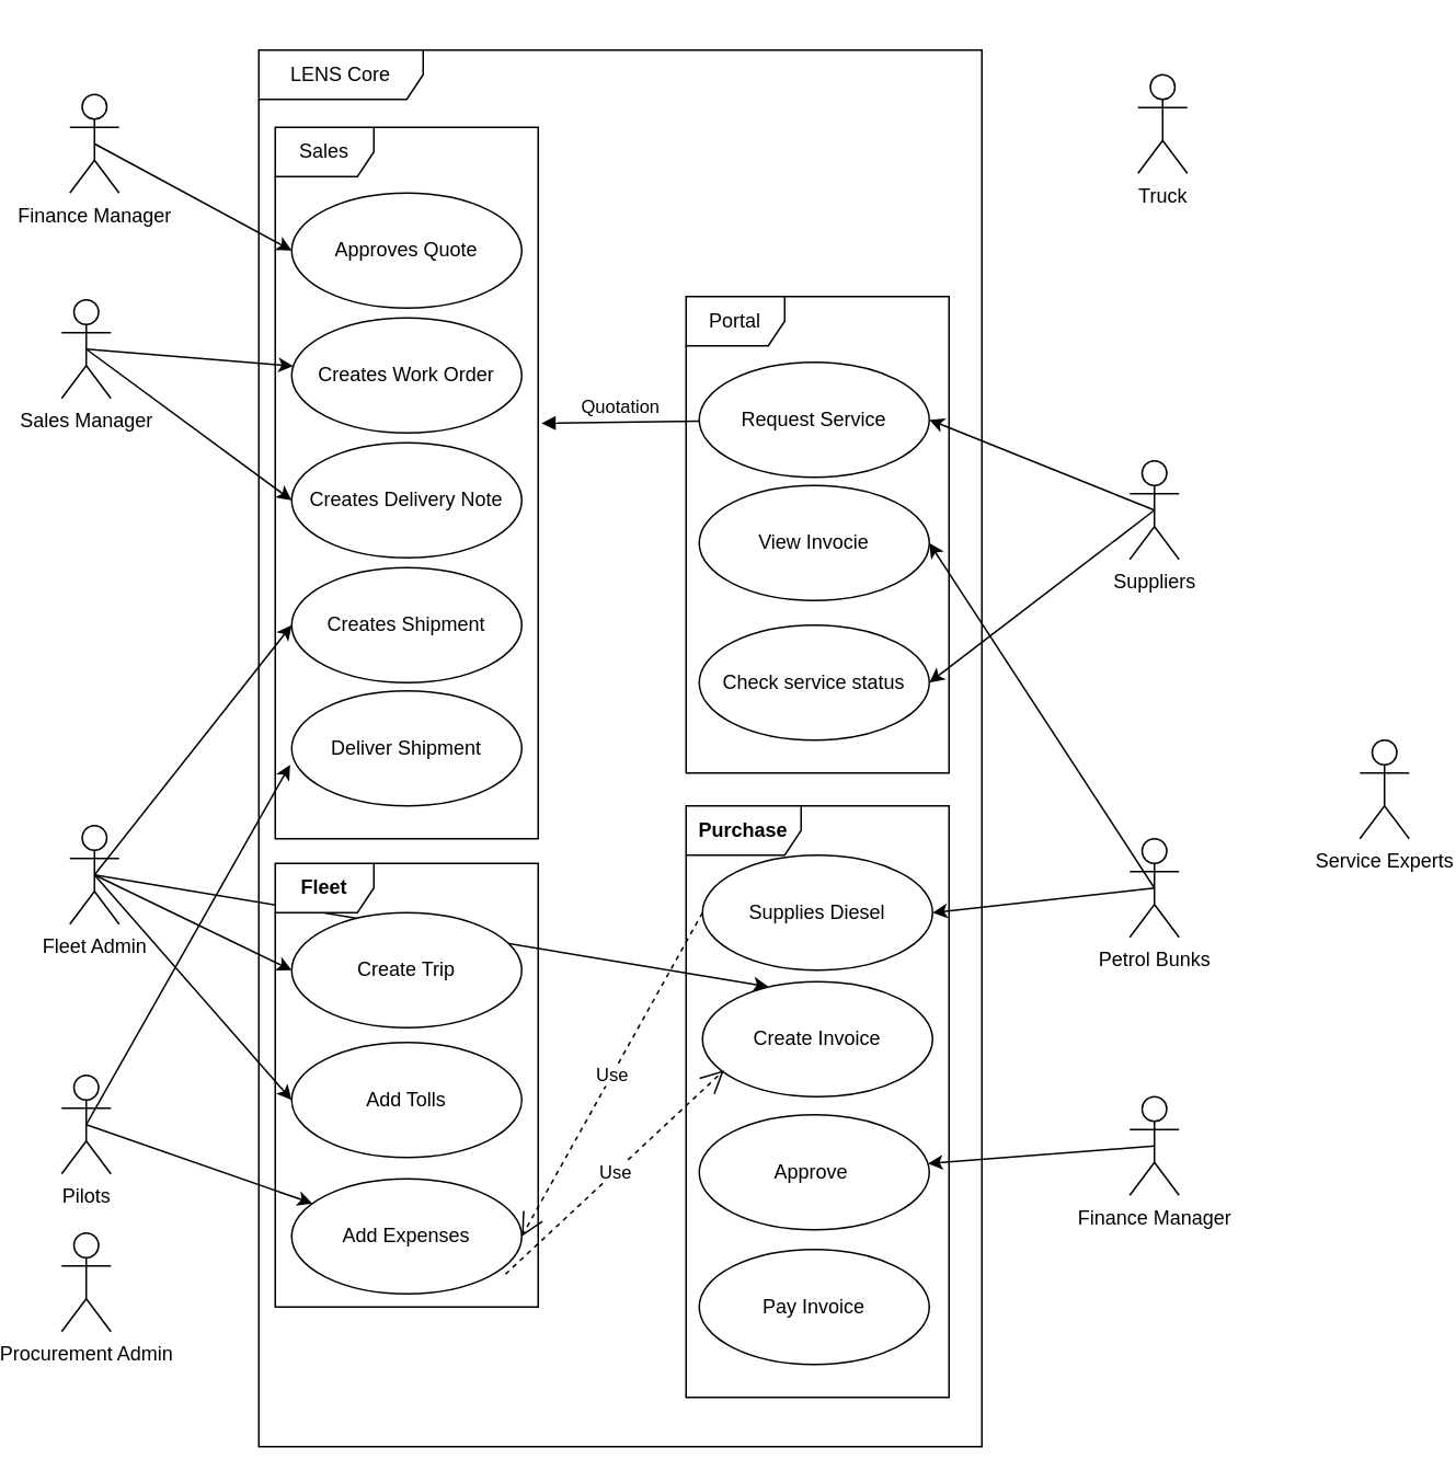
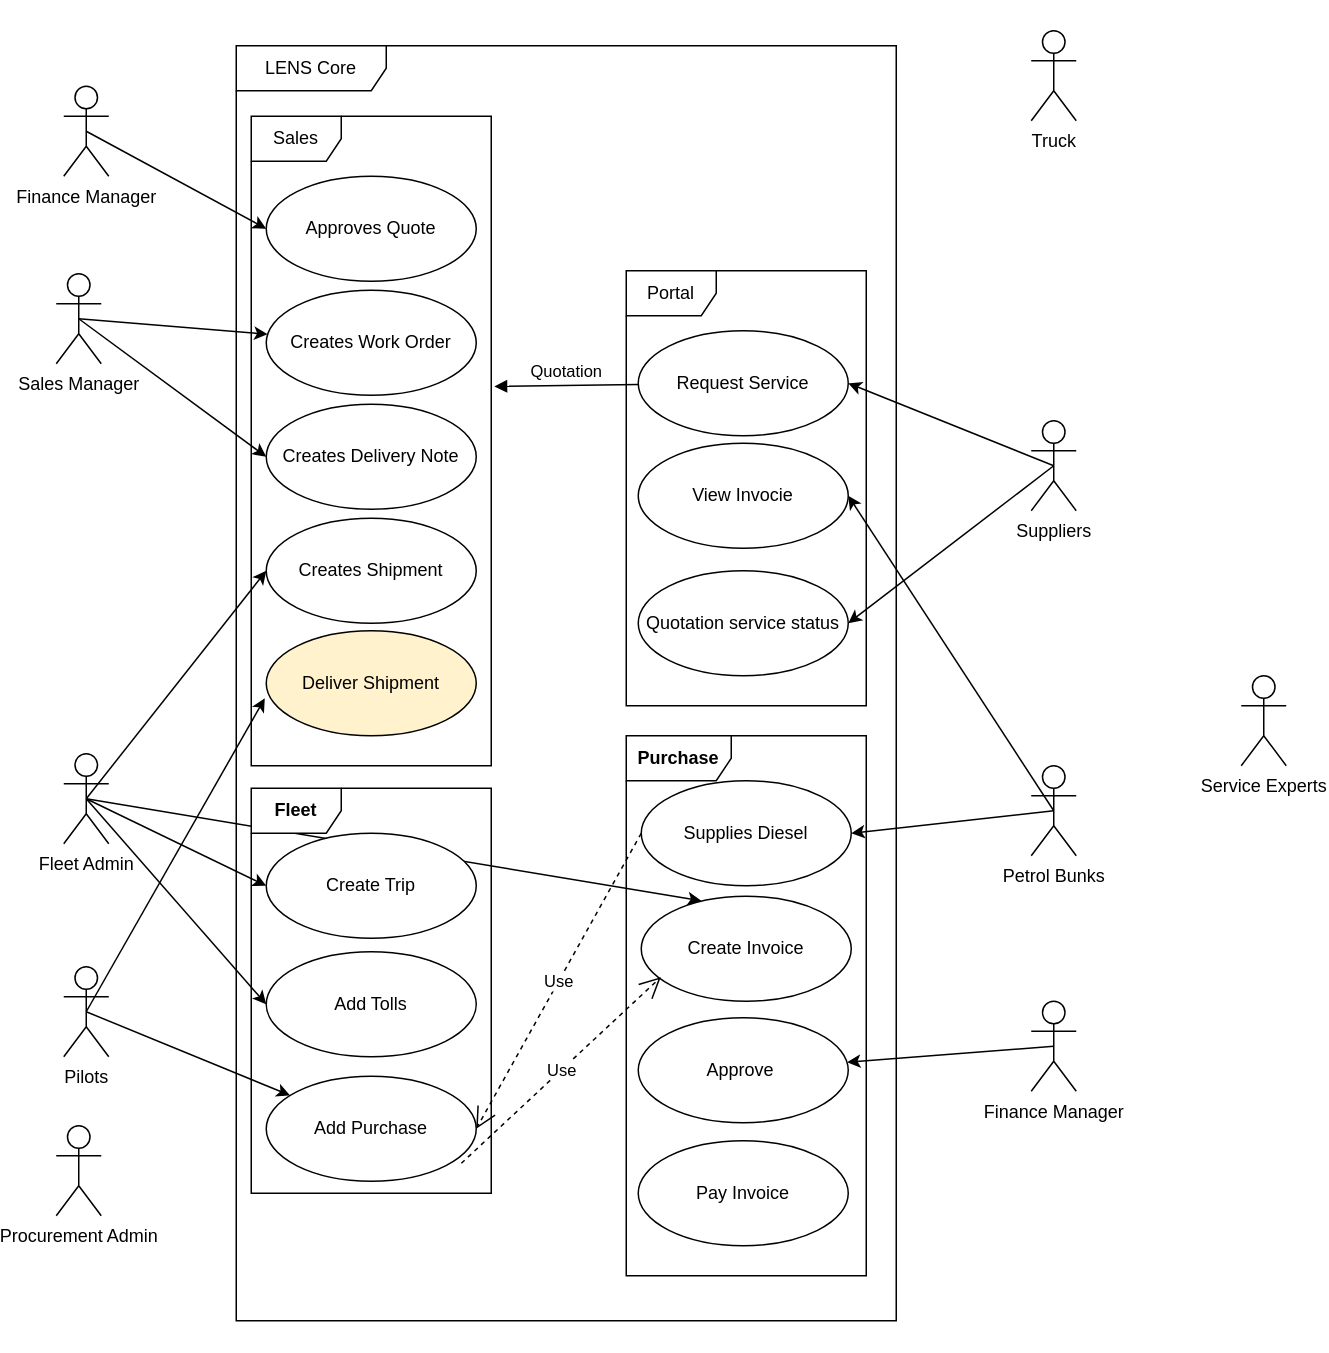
  <mxCell id="0" />
  <mxCell id="1" parent="0" />
  <mxCell id="2" value="LENS Core" style="shape=umlFrame;whiteSpace=wrap;html=1;width=100;height=30;" vertex="1" parent="1"><mxGeometry x="140" y="30" width="440" height="850" as="geometry" /></mxCell>
  <mxCell id="3" style="edgeStyle=none;rounded=0;orthogonalLoop=1;jettySize=auto;html=1;exitX=0.5;exitY=0.5;exitDx=0;exitDy=0;exitPerimeter=0;entryX=0;entryY=0.5;entryDx=0;entryDy=0;" edge="1" parent="1" source="4" target="27"><mxGeometry relative="1" as="geometry" /></mxCell>
  <mxCell id="4" value="Finance Manager" style="shape=umlActor;verticalLabelPosition=bottom;verticalAlign=top;html=1;" vertex="1" parent="1"><mxGeometry x="25" y="57" width="30" height="60" as="geometry" /></mxCell>
  <mxCell id="5" style="edgeStyle=none;rounded=0;orthogonalLoop=1;jettySize=auto;html=1;exitX=0.5;exitY=0.5;exitDx=0;exitDy=0;exitPerimeter=0;entryX=0;entryY=0.5;entryDx=0;entryDy=0;" edge="1" parent="1" source="9" target="32"><mxGeometry relative="1" as="geometry" /></mxCell>
  <mxCell id="6" style="edgeStyle=none;rounded=0;orthogonalLoop=1;jettySize=auto;html=1;exitX=0.5;exitY=0.5;exitDx=0;exitDy=0;exitPerimeter=0;entryX=0;entryY=0.5;entryDx=0;entryDy=0;" edge="1" parent="1" source="9" target="38"><mxGeometry relative="1" as="geometry" /></mxCell>
  <mxCell id="7" style="edgeStyle=none;rounded=0;orthogonalLoop=1;jettySize=auto;html=1;exitX=0.5;exitY=0.5;exitDx=0;exitDy=0;exitPerimeter=0;entryX=0;entryY=0.5;entryDx=0;entryDy=0;" edge="1" parent="1" source="9" target="34"><mxGeometry relative="1" as="geometry" /></mxCell>
  <mxCell id="8" style="edgeStyle=none;rounded=0;orthogonalLoop=1;jettySize=auto;html=1;exitX=0.5;exitY=0.5;exitDx=0;exitDy=0;exitPerimeter=0;entryX=0.286;entryY=0.043;entryDx=0;entryDy=0;entryPerimeter=0;" edge="1" parent="1" source="9" target="41"><mxGeometry relative="1" as="geometry" /></mxCell>
  <mxCell id="9" value="Fleet Admin" style="shape=umlActor;verticalLabelPosition=bottom;verticalAlign=top;html=1;" vertex="1" parent="1"><mxGeometry x="25" y="502" width="30" height="60" as="geometry" /></mxCell>
  <mxCell id="10" style="edgeStyle=none;rounded=0;orthogonalLoop=1;jettySize=auto;html=1;exitX=0.5;exitY=0.5;exitDx=0;exitDy=0;exitPerimeter=0;entryX=1;entryY=0.5;entryDx=0;entryDy=0;" edge="1" parent="1" source="12" target="24"><mxGeometry relative="1" as="geometry" /></mxCell>
  <mxCell id="11" style="edgeStyle=none;rounded=0;orthogonalLoop=1;jettySize=auto;html=1;exitX=0.5;exitY=0.5;exitDx=0;exitDy=0;exitPerimeter=0;entryX=1;entryY=0.5;entryDx=0;entryDy=0;" edge="1" parent="1" source="12" target="40"><mxGeometry relative="1" as="geometry" /></mxCell>
  <mxCell id="12" value="Petrol Bunks" style="shape=umlActor;verticalLabelPosition=bottom;verticalAlign=top;html=1;" vertex="1" parent="1"><mxGeometry x="670" y="510" width="30" height="60" as="geometry" /></mxCell>
- <mxCell id="13" value="Truck" style="shape=umlActor;verticalLabelPosition=bottom;verticalAlign=top;html=1;" vertex="1" parent="1"><mxGeometry x="675" y="45" width="30" height="60" as="geometry" /></mxCell>
+ <mxCell id="13" value="Truck" style="shape=umlActor;verticalLabelPosition=bottom;verticalAlign=top;html=1;" vertex="1" parent="1"><mxGeometry x="670" y="20" width="30" height="60" as="geometry" /></mxCell>
  <mxCell id="14" style="rounded=0;orthogonalLoop=1;jettySize=auto;html=1;entryX=1;entryY=0.5;entryDx=0;entryDy=0;exitX=0.5;exitY=0.5;exitDx=0;exitDy=0;exitPerimeter=0;" edge="1" parent="1" source="16" target="23"><mxGeometry relative="1" as="geometry"><mxPoint x="670" y="310" as="sourcePoint" /></mxGeometry></mxCell>
  <mxCell id="15" style="edgeStyle=none;rounded=0;orthogonalLoop=1;jettySize=auto;html=1;exitX=0.5;exitY=0.5;exitDx=0;exitDy=0;exitPerimeter=0;entryX=1;entryY=0.5;entryDx=0;entryDy=0;" edge="1" parent="1" source="16" target="25"><mxGeometry relative="1" as="geometry" /></mxCell>
  <mxCell id="16" value="Suppliers" style="shape=umlActor;verticalLabelPosition=bottom;verticalAlign=top;html=1;" vertex="1" parent="1"><mxGeometry x="670" y="280" width="30" height="60" as="geometry" /></mxCell>
  <mxCell id="17" style="edgeStyle=none;rounded=0;orthogonalLoop=1;jettySize=auto;html=1;exitX=0.5;exitY=0.5;exitDx=0;exitDy=0;exitPerimeter=0;" edge="1" parent="1" source="19" target="33"><mxGeometry relative="1" as="geometry" /></mxCell>
  <mxCell id="18" style="edgeStyle=none;rounded=0;orthogonalLoop=1;jettySize=auto;html=1;exitX=0.5;exitY=0.5;exitDx=0;exitDy=0;exitPerimeter=0;entryX=-0.007;entryY=0.643;entryDx=0;entryDy=0;entryPerimeter=0;" edge="1" parent="1" source="19" target="48"><mxGeometry relative="1" as="geometry" /></mxCell>
- <mxCell id="19" value="Pilots" style="shape=umlActor;verticalLabelPosition=bottom;verticalAlign=top;html=1;" vertex="1" parent="1"><mxGeometry x="20" y="654" width="30" height="60" as="geometry" /></mxCell>
+ <mxCell id="19" value="Pilots" style="shape=umlActor;verticalLabelPosition=bottom;verticalAlign=top;html=1;" vertex="1" parent="1"><mxGeometry x="25" y="644" width="30" height="60" as="geometry" /></mxCell>
  <mxCell id="20" value="Procurement Admin" style="shape=umlActor;verticalLabelPosition=bottom;verticalAlign=top;html=1;" vertex="1" parent="1"><mxGeometry x="20" y="750" width="30" height="60" as="geometry" /></mxCell>
  <mxCell id="21" value="Service Experts" style="shape=umlActor;verticalLabelPosition=bottom;verticalAlign=top;html=1;" vertex="1" parent="1"><mxGeometry x="810" y="450" width="30" height="60" as="geometry" /></mxCell>
  <mxCell id="22" value="Portal" style="shape=umlFrame;whiteSpace=wrap;html=1;" vertex="1" parent="1"><mxGeometry x="400" y="180" width="160" height="290" as="geometry" /></mxCell>
  <mxCell id="23" value="Request Service" style="ellipse;whiteSpace=wrap;html=1;" vertex="1" parent="1"><mxGeometry x="408" y="220" width="140" height="70" as="geometry" /></mxCell>
  <mxCell id="24" value="View Invocie" style="ellipse;whiteSpace=wrap;html=1;" vertex="1" parent="1"><mxGeometry x="408" y="295" width="140" height="70" as="geometry" /></mxCell>
- <mxCell id="25" value="Check service status" style="ellipse;whiteSpace=wrap;html=1;" vertex="1" parent="1"><mxGeometry x="408" y="380" width="140" height="70" as="geometry" /></mxCell>
+ <mxCell id="25" value="Quotation service status" style="ellipse;whiteSpace=wrap;html=1;" vertex="1" parent="1"><mxGeometry x="408" y="380" width="140" height="70" as="geometry" /></mxCell>
  <mxCell id="26" value="Sales" style="shape=umlFrame;whiteSpace=wrap;html=1;" vertex="1" parent="1"><mxGeometry x="150" y="77" width="160" height="433" as="geometry" /></mxCell>
  <mxCell id="27" value="Approves Quote" style="ellipse;whiteSpace=wrap;html=1;" vertex="1" parent="1"><mxGeometry x="160" y="117" width="140" height="70" as="geometry" /></mxCell>
  <mxCell id="28" value="Quotation" style="html=1;verticalAlign=bottom;endArrow=block;rounded=0;entryX=1.013;entryY=0.416;entryDx=0;entryDy=0;entryPerimeter=0;" edge="1" parent="1" source="23" target="26"><mxGeometry width="80" relative="1" as="geometry"><mxPoint x="300" y="250" as="sourcePoint" /><mxPoint x="380" y="250" as="targetPoint" /></mxGeometry></mxCell>
  <mxCell id="29" value="Creates Work Order" style="ellipse;whiteSpace=wrap;html=1;" vertex="1" parent="1"><mxGeometry x="160" y="193" width="140" height="70" as="geometry" /></mxCell>
  <mxCell id="30" value="Creates Delivery Note" style="ellipse;whiteSpace=wrap;html=1;" vertex="1" parent="1"><mxGeometry x="160" y="269" width="140" height="70" as="geometry" /></mxCell>
  <mxCell id="31" value="Fleet" style="shape=umlFrame;whiteSpace=wrap;html=1;fontStyle=1" vertex="1" parent="1"><mxGeometry x="150" y="525" width="160" height="270" as="geometry" /></mxCell>
  <mxCell id="32" value="Create Trip" style="ellipse;whiteSpace=wrap;html=1;" vertex="1" parent="1"><mxGeometry x="160" y="555" width="140" height="70" as="geometry" /></mxCell>
- <mxCell id="33" value="Add Expenses" style="ellipse;whiteSpace=wrap;html=1;" vertex="1" parent="1"><mxGeometry x="160" y="717" width="140" height="70" as="geometry" /></mxCell>
+ <mxCell id="33" value="Add Purchase" style="ellipse;whiteSpace=wrap;html=1;" vertex="1" parent="1"><mxGeometry x="160" y="717" width="140" height="70" as="geometry" /></mxCell>
  <mxCell id="34" value="Add Tolls" style="ellipse;whiteSpace=wrap;html=1;" vertex="1" parent="1"><mxGeometry x="160" y="634" width="140" height="70" as="geometry" /></mxCell>
  <mxCell id="35" style="edgeStyle=none;rounded=0;orthogonalLoop=1;jettySize=auto;html=1;exitX=0.5;exitY=0.5;exitDx=0;exitDy=0;exitPerimeter=0;" edge="1" parent="1" source="37" target="29"><mxGeometry relative="1" as="geometry" /></mxCell>
  <mxCell id="36" style="edgeStyle=none;rounded=0;orthogonalLoop=1;jettySize=auto;html=1;exitX=0.5;exitY=0.5;exitDx=0;exitDy=0;exitPerimeter=0;entryX=0;entryY=0.5;entryDx=0;entryDy=0;" edge="1" parent="1" source="37" target="30"><mxGeometry relative="1" as="geometry" /></mxCell>
  <mxCell id="37" value="Sales Manager" style="shape=umlActor;verticalLabelPosition=bottom;verticalAlign=top;html=1;" vertex="1" parent="1"><mxGeometry x="20" y="182" width="30" height="60" as="geometry" /></mxCell>
  <mxCell id="38" value="Creates Shipment" style="ellipse;whiteSpace=wrap;html=1;" vertex="1" parent="1"><mxGeometry x="160" y="345" width="140" height="70" as="geometry" /></mxCell>
  <mxCell id="39" value="Purchase" style="shape=umlFrame;whiteSpace=wrap;html=1;fontStyle=1;width=70;height=30;" vertex="1" parent="1"><mxGeometry x="400" y="490" width="160" height="360" as="geometry" /></mxCell>
  <mxCell id="40" value="Supplies Diesel" style="ellipse;whiteSpace=wrap;html=1;" vertex="1" parent="1"><mxGeometry x="410" y="520" width="140" height="70" as="geometry" /></mxCell>
  <mxCell id="41" value="Create Invoice" style="ellipse;whiteSpace=wrap;html=1;" vertex="1" parent="1"><mxGeometry x="410" y="597" width="140" height="70" as="geometry" /></mxCell>
  <mxCell id="42" value="Approve&amp;nbsp;" style="ellipse;whiteSpace=wrap;html=1;" vertex="1" parent="1"><mxGeometry x="408" y="678" width="140" height="70" as="geometry" /></mxCell>
  <mxCell id="43" value="Use" style="endArrow=open;endSize=12;dashed=1;html=1;rounded=0;entryX=1;entryY=0.5;entryDx=0;entryDy=0;exitX=0;exitY=0.5;exitDx=0;exitDy=0;" edge="1" parent="1" source="40" target="33"><mxGeometry width="160" relative="1" as="geometry"><mxPoint x="330" y="460" as="sourcePoint" /><mxPoint x="490" y="460" as="targetPoint" /></mxGeometry></mxCell>
  <mxCell id="44" style="edgeStyle=none;rounded=0;orthogonalLoop=1;jettySize=auto;html=1;exitX=0.5;exitY=0.5;exitDx=0;exitDy=0;exitPerimeter=0;" edge="1" parent="1" source="45" target="42"><mxGeometry relative="1" as="geometry" /></mxCell>
  <mxCell id="45" value="Finance Manager" style="shape=umlActor;verticalLabelPosition=bottom;verticalAlign=top;html=1;" vertex="1" parent="1"><mxGeometry x="670" y="667" width="30" height="60" as="geometry" /></mxCell>
  <mxCell id="46" value="Use" style="endArrow=open;endSize=12;dashed=1;html=1;rounded=0;entryX=0.093;entryY=0.771;entryDx=0;entryDy=0;exitX=0.929;exitY=0.829;exitDx=0;exitDy=0;exitPerimeter=0;entryPerimeter=0;" edge="1" parent="1" source="33" target="41"><mxGeometry width="160" relative="1" as="geometry"><mxPoint x="420" y="565" as="sourcePoint" /><mxPoint x="310" y="675" as="targetPoint" /></mxGeometry></mxCell>
  <mxCell id="47" value="Pay Invoice" style="ellipse;whiteSpace=wrap;html=1;" vertex="1" parent="1"><mxGeometry x="408" y="760" width="140" height="70" as="geometry" /></mxCell>
- <mxCell id="48" value="Deliver Shipment" style="ellipse;whiteSpace=wrap;html=1;" vertex="1" parent="1"><mxGeometry x="160" y="420" width="140" height="70" as="geometry" /></mxCell>
+ <mxCell id="48" value="Deliver Shipment" style="ellipse;whiteSpace=wrap;html=1;fillColor=#fff2cc;" vertex="1" parent="1"><mxGeometry x="160" y="420" width="140" height="70" as="geometry" /></mxCell>
